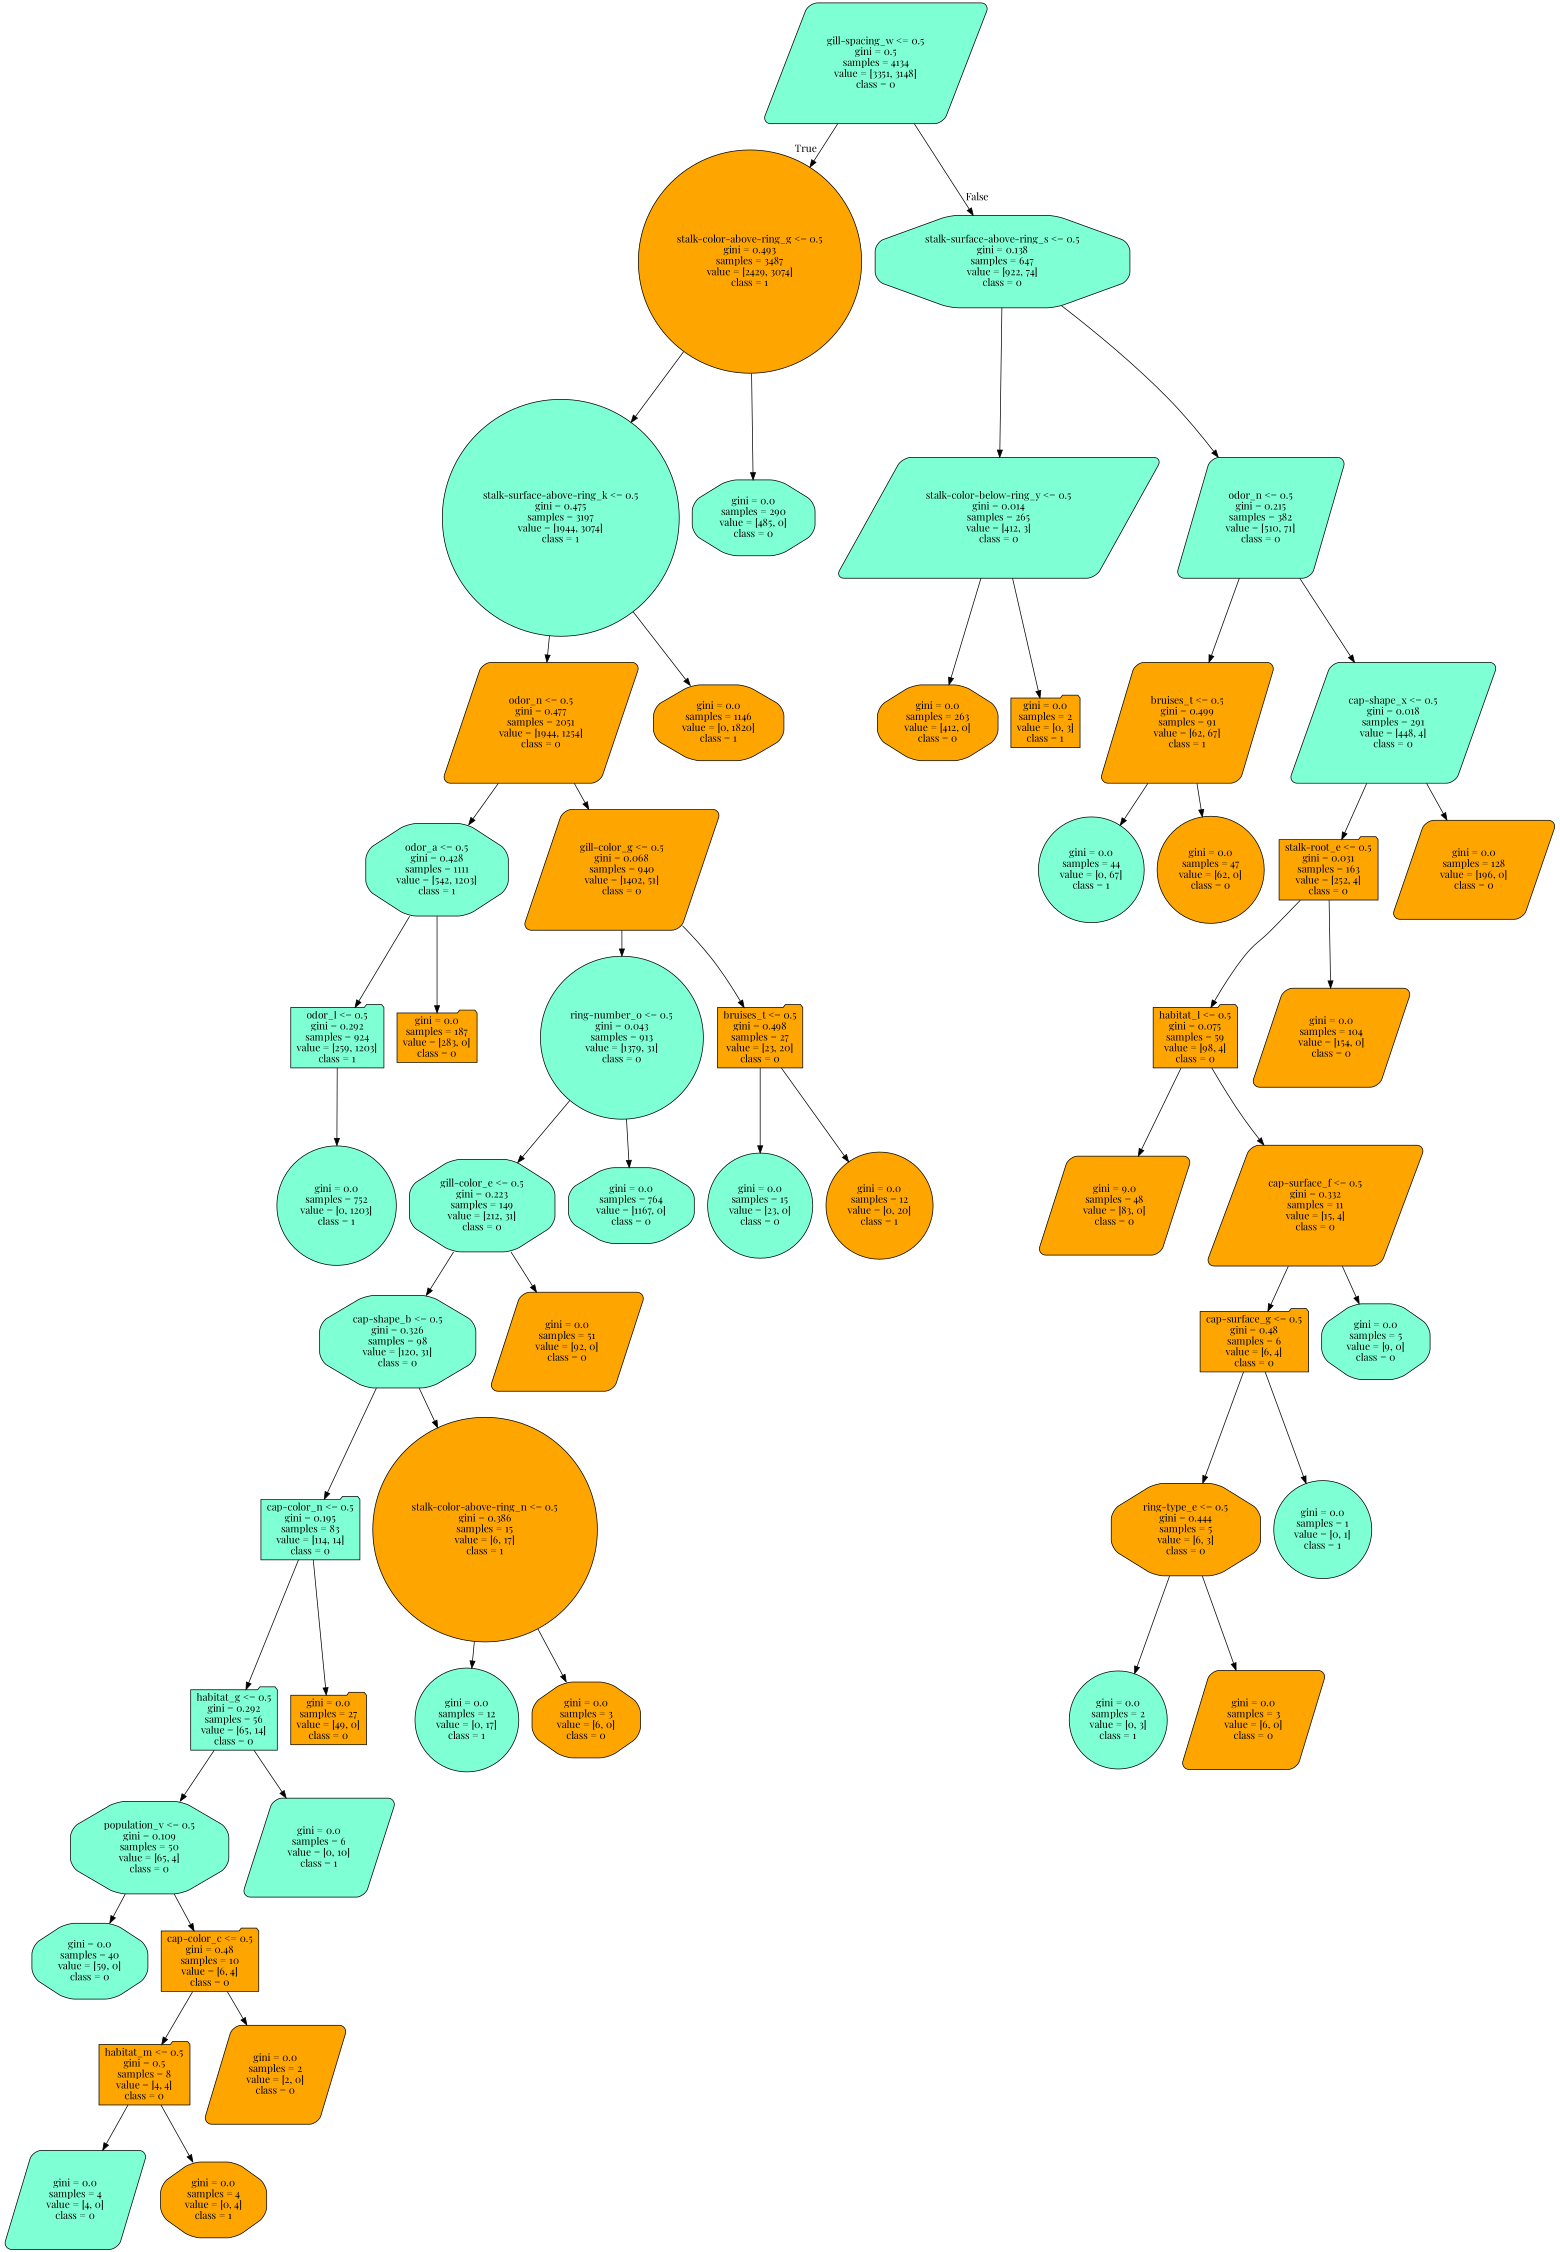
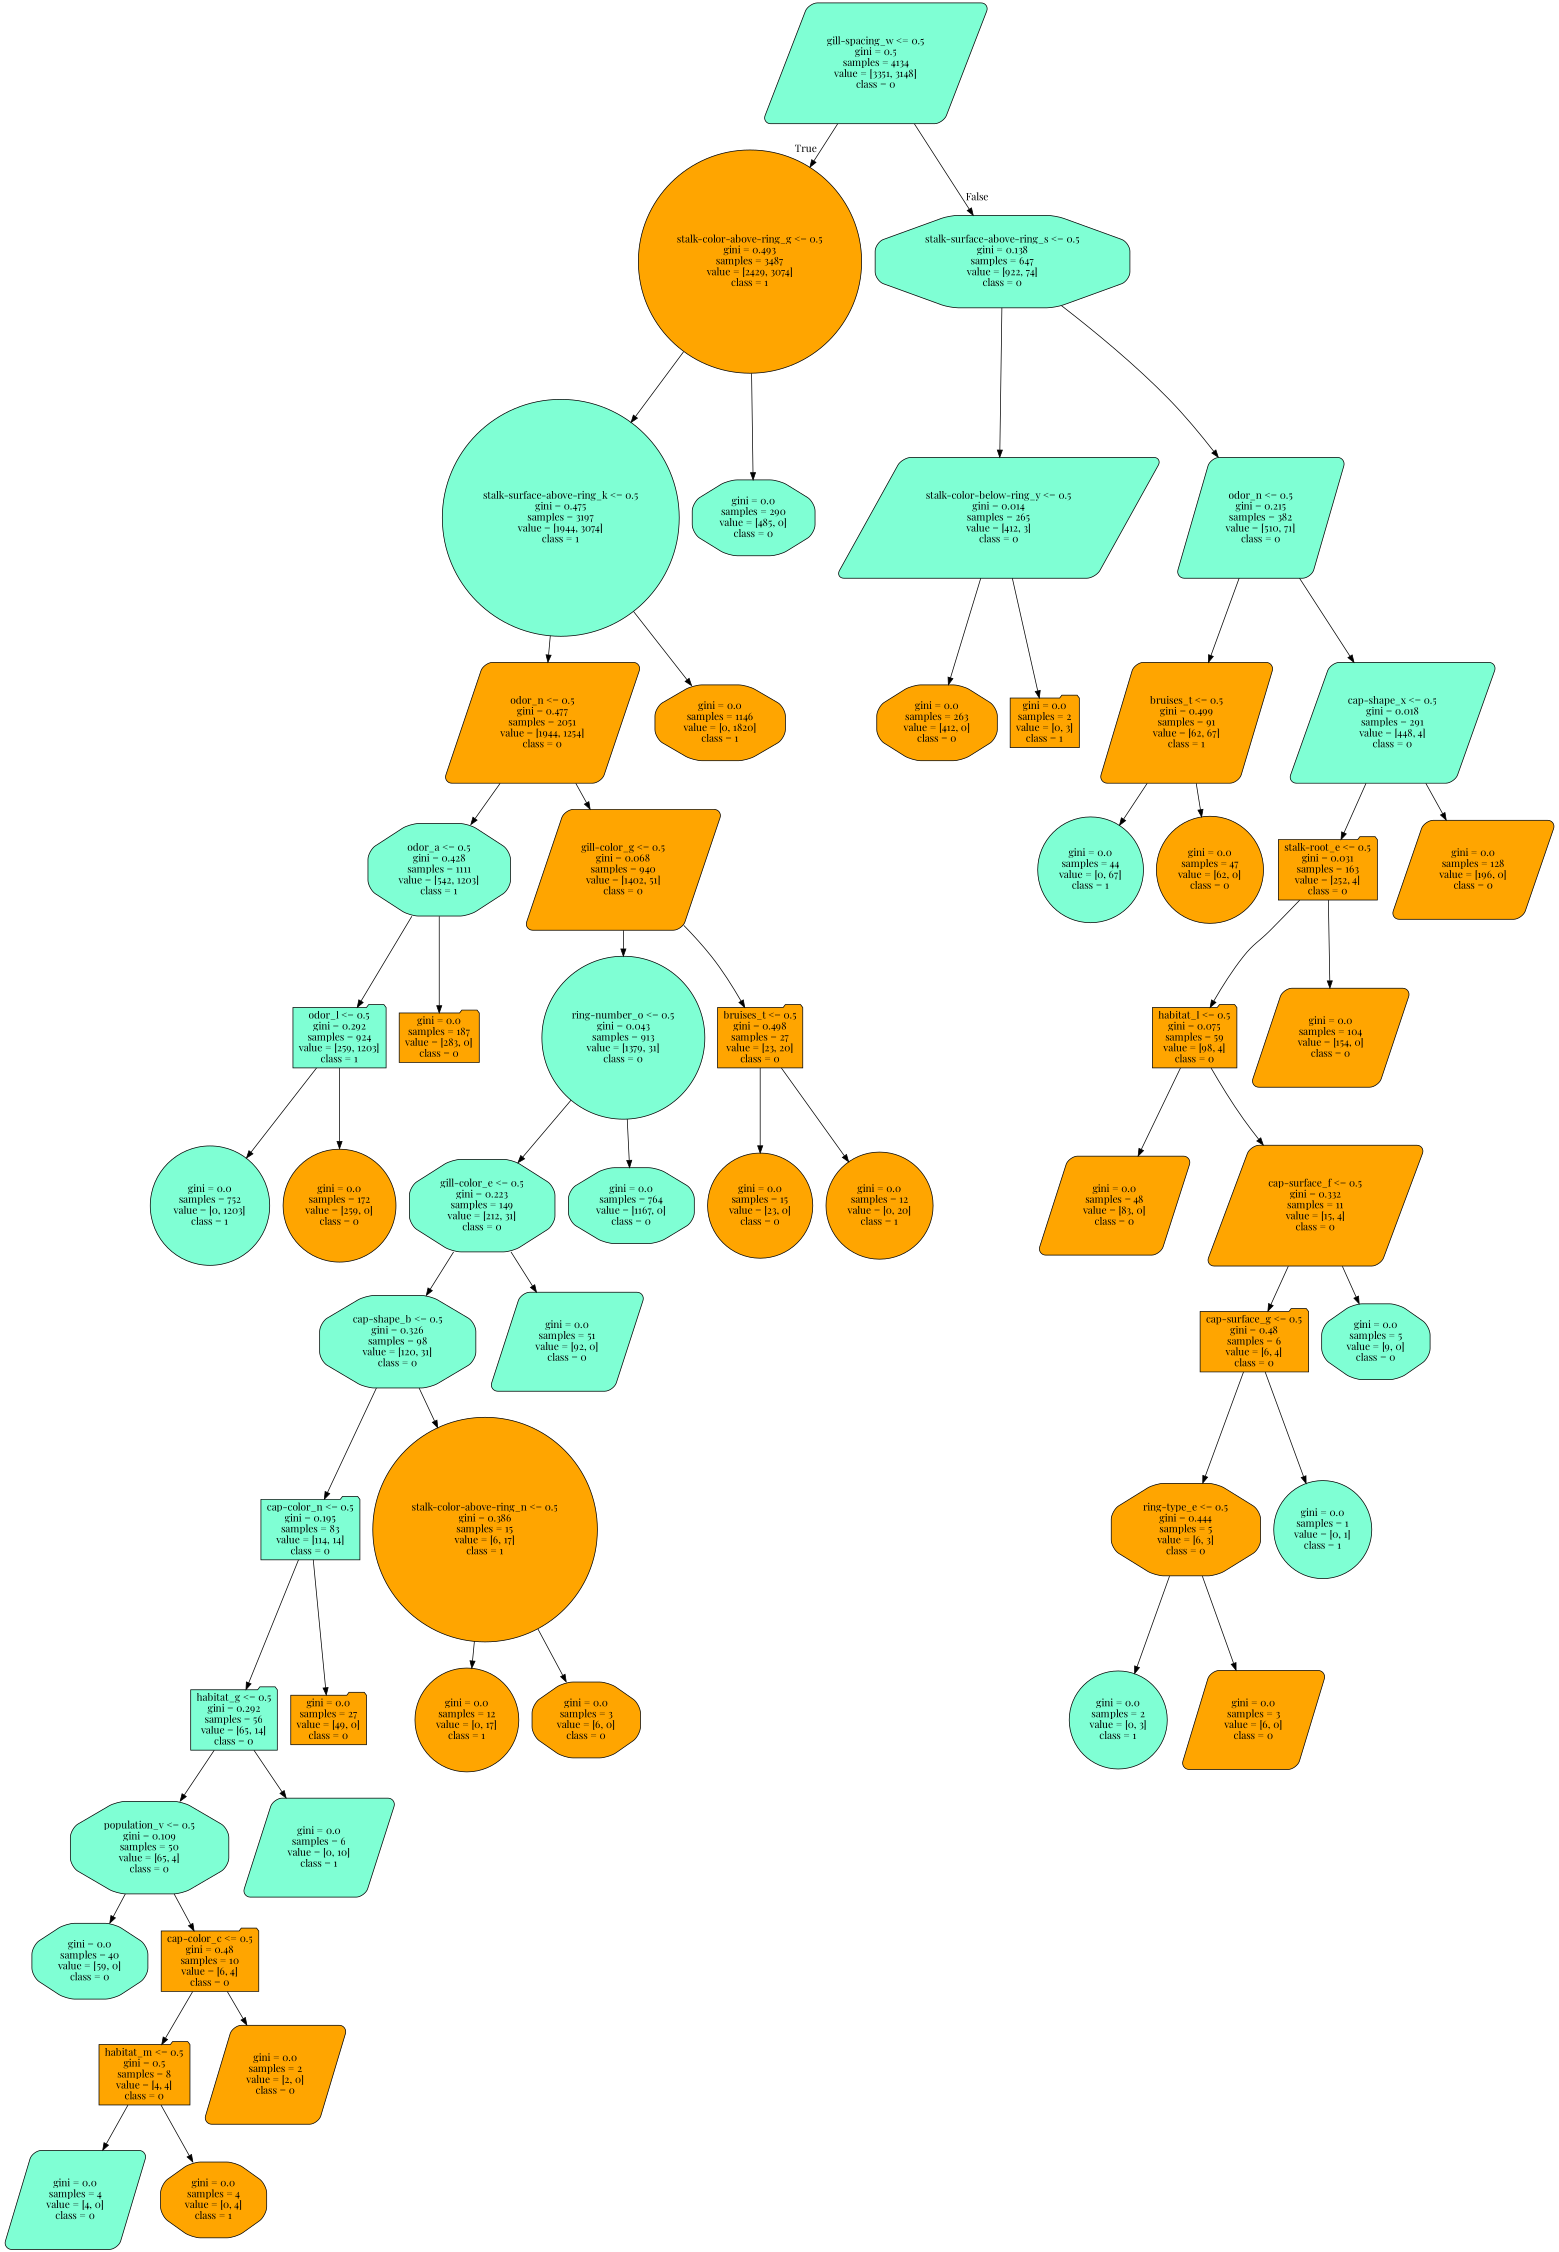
  digraph {
    fontname="Playfair Display"
    node [color=black fillcolor=orange fontname="Playfair Display" shape=parallelogram style="filled, rounded"]
    edge [fontname="Playfair Display"]
    n1 [fillcolor=aquamarine label="gill-spacing_w <= 0.5\ngini = 0.5\nsamples = 4134\nvalue = [3351, 3148]\nclass = 0"]
    n2 [label="stalk-color-above-ring_g <= 0.5\ngini = 0.493\nsamples = 3487\nvalue = [2429, 3074]\nclass = 1" shape=circle]
    n3 [fillcolor=aquamarine label="stalk-surface-above-ring_s <= 0.5\ngini = 0.138\nsamples = 647\nvalue = [922, 74]\nclass = 0" shape=octagon]
    n4 [fillcolor=aquamarine label="stalk-surface-above-ring_k <= 0.5\ngini = 0.475\nsamples = 3197\nvalue = [1944, 3074]\nclass = 1" shape=circle]
    n5 [fillcolor=aquamarine label="gini = 0.0\nsamples = 290\nvalue = [485, 0]\nclass = 0" shape=octagon]
    n6 [fillcolor=aquamarine label="stalk-color-below-ring_y <= 0.5\ngini = 0.014\nsamples = 265\nvalue = [412, 3]\nclass = 0"]
    n7 [fillcolor=aquamarine label="odor_n <= 0.5\ngini = 0.215\nsamples = 382\nvalue = [510, 71]\nclass = 0"]
    n8 [label="odor_n <= 0.5\ngini = 0.477\nsamples = 2051\nvalue = [1944, 1254]\nclass = 0"]
    n9 [label="gini = 0.0\nsamples = 1146\nvalue = [0, 1820]\nclass = 1" shape=octagon]
    n10 [fillcolor=aquamarine label="odor_a <= 0.5\ngini = 0.428\nsamples = 1111\nvalue = [542, 1203]\nclass = 1" shape=octagon]
    n11 [label="gill-color_g <= 0.5\ngini = 0.068\nsamples = 940\nvalue = [1402, 51]\nclass = 0"]
    n12 [fillcolor=aquamarine label="odor_l <= 0.5\ngini = 0.292\nsamples = 924\nvalue = [259, 1203]\nclass = 1" shape=folder]
    n13 [label="gini = 0.0\nsamples = 187\nvalue = [283, 0]\nclass = 0" shape=folder]
    n14 [fillcolor=aquamarine label="ring-number_o <= 0.5\ngini = 0.043\nsamples = 913\nvalue = [1379, 31]\nclass = 0" shape=circle]
    n15 [label="bruises_t <= 0.5\ngini = 0.498\nsamples = 27\nvalue = [23, 20]\nclass = 0" shape=folder]
    n16 [fillcolor=aquamarine label="gini = 0.0\nsamples = 752\nvalue = [0, 1203]\nclass = 1" shape=circle]
+   n17 [label="gini = 0.0\nsamples = 172\nvalue = [259, 0]\nclass = 0" shape=circle]
    n18 [fillcolor=aquamarine label="gill-color_e <= 0.5\ngini = 0.223\nsamples = 149\nvalue = [212, 31]\nclass = 0" shape=octagon]
    n19 [fillcolor=aquamarine label="gini = 0.0\nsamples = 764\nvalue = [1167, 0]\nclass = 0" shape=octagon]
-   n20 [fillcolor=aquamarine label="gini = 0.0\nsamples = 15\nvalue = [23, 0]\nclass = 0" shape=circle]
+   n20 [label="gini = 0.0\nsamples = 15\nvalue = [23, 0]\nclass = 0" shape=circle]
    n21 [label="gini = 0.0\nsamples = 12\nvalue = [0, 20]\nclass = 1" shape=circle]
    n22 [fillcolor=aquamarine label="cap-shape_b <= 0.5\ngini = 0.326\nsamples = 98\nvalue = [120, 31]\nclass = 0" shape=octagon]
-   n23 [label="gini = 0.0\nsamples = 51\nvalue = [92, 0]\nclass = 0"]
+   n23 [fillcolor=aquamarine label="gini = 0.0\nsamples = 51\nvalue = [92, 0]\nclass = 0"]
    n24 [fillcolor=aquamarine label="cap-color_n <= 0.5\ngini = 0.195\nsamples = 83\nvalue = [114, 14]\nclass = 0" shape=folder]
    n25 [label="stalk-color-above-ring_n <= 0.5\ngini = 0.386\nsamples = 15\nvalue = [6, 17]\nclass = 1" shape=circle]
    n26 [fillcolor=aquamarine label="habitat_g <= 0.5\ngini = 0.292\nsamples = 56\nvalue = [65, 14]\nclass = 0" shape=folder]
    n27 [label="gini = 0.0\nsamples = 27\nvalue = [49, 0]\nclass = 0" shape=folder]
-   n28 [fillcolor=aquamarine label="gini = 0.0\nsamples = 12\nvalue = [0, 17]\nclass = 1" shape=circle]
+   n28 [label="gini = 0.0\nsamples = 12\nvalue = [0, 17]\nclass = 1" shape=circle]
    n29 [label="gini = 0.0\nsamples = 3\nvalue = [6, 0]\nclass = 0" shape=octagon]
    n30 [fillcolor=aquamarine label="population_v <= 0.5\ngini = 0.109\nsamples = 50\nvalue = [65, 4]\nclass = 0" shape=octagon]
    n31 [fillcolor=aquamarine label="gini = 0.0\nsamples = 6\nvalue = [0, 10]\nclass = 1"]
    n32 [fillcolor=aquamarine label="gini = 0.0\nsamples = 40\nvalue = [59, 0]\nclass = 0" shape=octagon]
    n33 [label="cap-color_c <= 0.5\ngini = 0.48\nsamples = 10\nvalue = [6, 4]\nclass = 0" shape=folder]
    n34 [label="habitat_m <= 0.5\ngini = 0.5\nsamples = 8\nvalue = [4, 4]\nclass = 0" shape=folder]
    n35 [label="gini = 0.0\nsamples = 2\nvalue = [2, 0]\nclass = 0"]
    n36 [fillcolor=aquamarine label="gini = 0.0\nsamples = 4\nvalue = [4, 0]\nclass = 0"]
    n37 [label="gini = 0.0\nsamples = 4\nvalue = [0, 4]\nclass = 1" shape=octagon]
    n38 [label="gini = 0.0\nsamples = 263\nvalue = [412, 0]\nclass = 0" shape=octagon]
    n39 [label="gini = 0.0\nsamples = 2\nvalue = [0, 3]\nclass = 1" shape=folder]
    n40 [label="bruises_t <= 0.5\ngini = 0.499\nsamples = 91\nvalue = [62, 67]\nclass = 1"]
    n41 [fillcolor=aquamarine label="cap-shape_x <= 0.5\ngini = 0.018\nsamples = 291\nvalue = [448, 4]\nclass = 0"]
    n42 [fillcolor=aquamarine label="gini = 0.0\nsamples = 44\nvalue = [0, 67]\nclass = 1" shape=circle]
    n43 [label="gini = 0.0\nsamples = 47\nvalue = [62, 0]\nclass = 0" shape=circle]
    n44 [label="stalk-root_e <= 0.5\ngini = 0.031\nsamples = 163\nvalue = [252, 4]\nclass = 0" shape=folder]
    n45 [label="gini = 0.0\nsamples = 128\nvalue = [196, 0]\nclass = 0"]
    n46 [label="habitat_l <= 0.5\ngini = 0.075\nsamples = 59\nvalue = [98, 4]\nclass = 0" shape=folder]
    n47 [label="gini = 0.0\nsamples = 104\nvalue = [154, 0]\nclass = 0"]
-   n48 [label="gini = 9.0\nsamples = 48\nvalue = [83, 0]\nclass = 0"]
+   n48 [label="gini = 0.0\nsamples = 48\nvalue = [83, 0]\nclass = 0"]
    n49 [label="cap-surface_f <= 0.5\ngini = 0.332\nsamples = 11\nvalue = [15, 4]\nclass = 0"]
    n50 [label="cap-surface_g <= 0.5\ngini = 0.48\nsamples = 6\nvalue = [6, 4]\nclass = 0" shape=folder]
    n51 [fillcolor=aquamarine label="gini = 0.0\nsamples = 5\nvalue = [9, 0]\nclass = 0" shape=octagon]
    n52 [label="ring-type_e <= 0.5\ngini = 0.444\nsamples = 5\nvalue = [6, 3]\nclass = 0" shape=octagon]
    n53 [fillcolor=aquamarine label="gini = 0.0\nsamples = 1\nvalue = [0, 1]\nclass = 1" shape=circle]
    n54 [fillcolor=aquamarine label="gini = 0.0\nsamples = 2\nvalue = [0, 3]\nclass = 1" shape=circle]
    n55 [label="gini = 0.0\nsamples = 3\nvalue = [6, 0]\nclass = 0"]
    n1 -> n2 [headlabel=True labelangle=45 labeldistance=2.5]
    n1 -> n3 [headlabel=False labelangle=-45 labeldistance=2.5]
    n2 -> n4
    n2 -> n5
    n3 -> n6
    n3 -> n7
    n4 -> n8
    n4 -> n9
    n6 -> n38
    n6 -> n39
    n7 -> n40
    n7 -> n41
    n8 -> n10
    n8 -> n11
    n10 -> n12
    n10 -> n13
    n11 -> n14
    n11 -> n15
    n12 -> n16
+   n12 -> n17
    n14 -> n18
    n14 -> n19
    n15 -> n20
    n15 -> n21
    n18 -> n22
    n18 -> n23
    n22 -> n24
    n22 -> n25
    n24 -> n26
    n24 -> n27
    n25 -> n28
    n25 -> n29
    n26 -> n30
    n26 -> n31
    n30 -> n32
    n30 -> n33
    n33 -> n34
    n33 -> n35
    n34 -> n36
    n34 -> n37
    n40 -> n42
    n40 -> n43
    n41 -> n44
    n41 -> n45
    n44 -> n46
    n44 -> n47
    n46 -> n48
    n46 -> n49
    n49 -> n50
    n49 -> n51
    n50 -> n52
    n50 -> n53
    n52 -> n54
    n52 -> n55
  }
